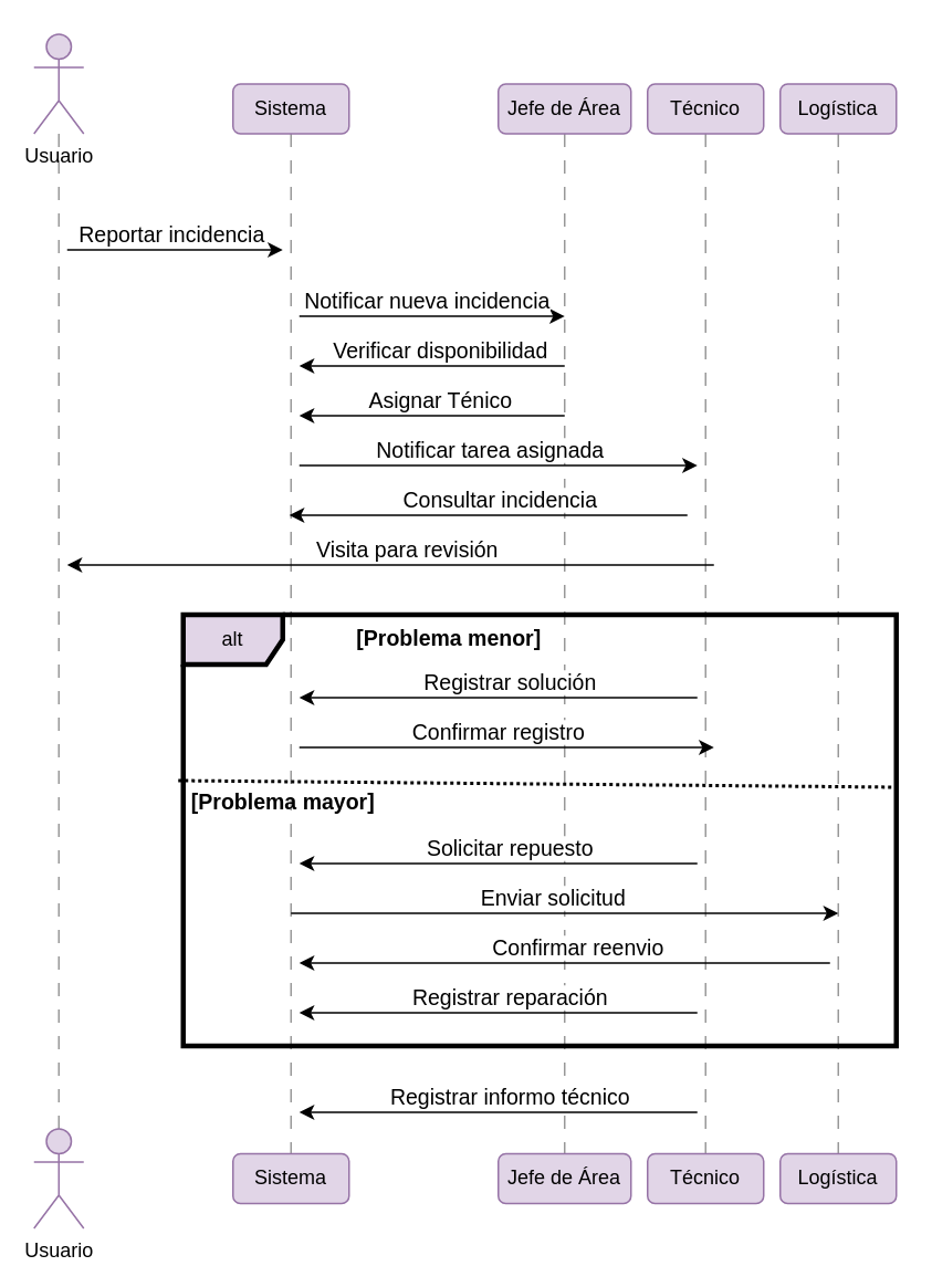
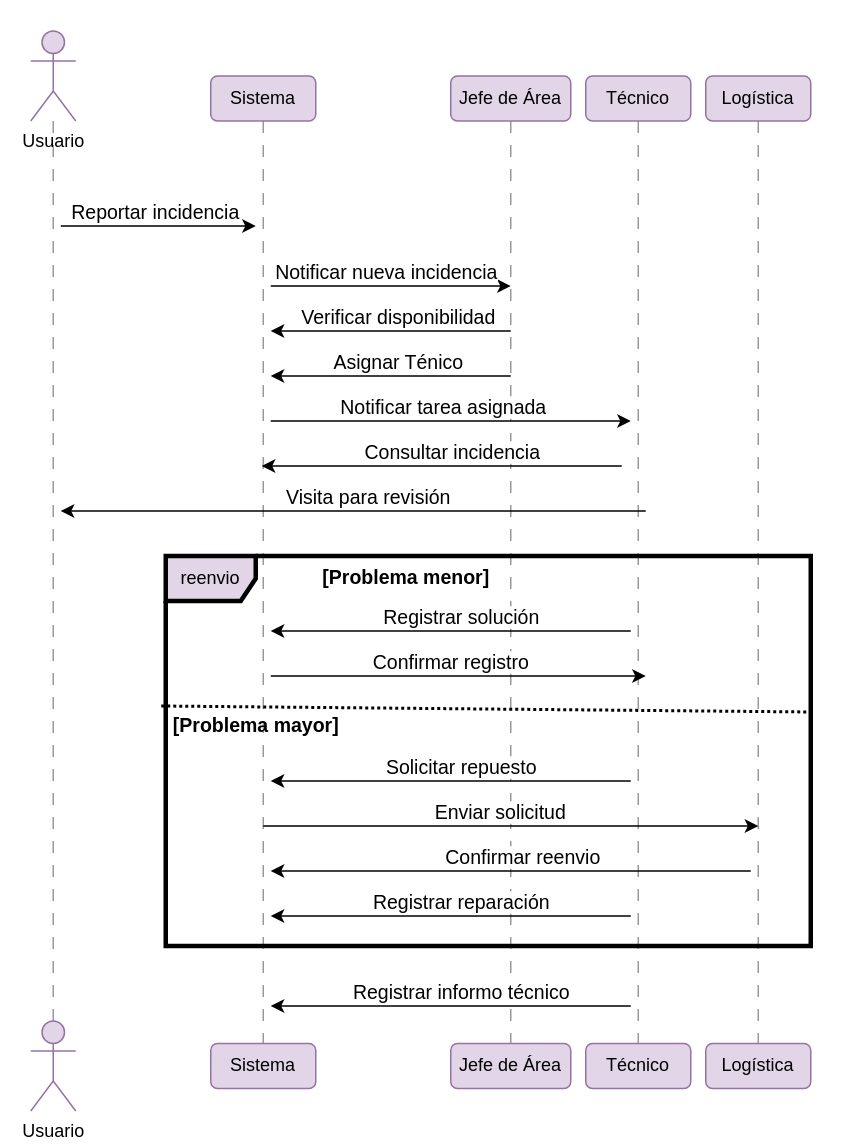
  <mxCell id="0" />
  <mxCell id="1" parent="0" />
  <mxCell id="2" style="edgeStyle=orthogonalEdgeStyle;rounded=0;orthogonalLoop=1;jettySize=auto;html=1;dashed=1;dashPattern=8 8;endArrow=none;startFill=0;strokeColor=#999999;flowAnimation=0;" edge="1" parent="1" source="3" target="4"><mxGeometry relative="1" as="geometry" /></mxCell>
  <mxCell id="3" value="Usuario" style="shape=umlActor;verticalLabelPosition=bottom;verticalAlign=top;html=1;outlineConnect=0;fillColor=#e1d5e7;strokeColor=#9673a6;" vertex="1" parent="1"><mxGeometry x="20" y="20" width="30" height="60" as="geometry" /></mxCell>
  <mxCell id="4" value="Usuario" style="shape=umlActor;verticalLabelPosition=bottom;verticalAlign=top;html=1;outlineConnect=0;fillColor=#e1d5e7;strokeColor=#9673a6;" vertex="1" parent="1"><mxGeometry x="20" y="680" width="30" height="60" as="geometry" /></mxCell>
  <mxCell id="5" style="edgeStyle=orthogonalEdgeStyle;rounded=0;orthogonalLoop=1;jettySize=auto;html=1;dashed=1;dashPattern=8 8;endArrow=none;startFill=0;strokeColor=#999999;" edge="1" parent="1" source="6" target="7"><mxGeometry relative="1" as="geometry" /></mxCell>
  <mxCell id="6" value="Sistema" style="rounded=1;whiteSpace=wrap;html=1;fillColor=#e1d5e7;strokeColor=#9673a6;" vertex="1" parent="1"><mxGeometry x="140" y="50" width="70" height="30" as="geometry" /></mxCell>
  <mxCell id="7" value="Sistema" style="rounded=1;whiteSpace=wrap;html=1;fillColor=#e1d5e7;strokeColor=#9673a6;" vertex="1" parent="1"><mxGeometry x="140" y="695" width="70" height="30" as="geometry" /></mxCell>
  <mxCell id="8" style="edgeStyle=orthogonalEdgeStyle;rounded=0;orthogonalLoop=1;jettySize=auto;html=1;dashed=1;dashPattern=8 8;endArrow=none;startFill=0;strokeColor=#999999;" edge="1" parent="1" source="9" target="10"><mxGeometry relative="1" as="geometry" /></mxCell>
  <mxCell id="9" value="Jefe de Área" style="rounded=1;whiteSpace=wrap;html=1;fillColor=#e1d5e7;strokeColor=#9673a6;" vertex="1" parent="1"><mxGeometry x="300" y="50" width="80" height="30" as="geometry" /></mxCell>
  <mxCell id="10" value="Jefe de Área" style="rounded=1;whiteSpace=wrap;html=1;fillColor=#e1d5e7;strokeColor=#9673a6;" vertex="1" parent="1"><mxGeometry x="300" y="695" width="80" height="30" as="geometry" /></mxCell>
  <mxCell id="11" style="edgeStyle=orthogonalEdgeStyle;rounded=0;orthogonalLoop=1;jettySize=auto;html=1;dashed=1;dashPattern=8 8;endArrow=none;startFill=0;strokeColor=#999999;" edge="1" parent="1" source="12" target="13"><mxGeometry relative="1" as="geometry" /></mxCell>
  <mxCell id="12" value="Técnico" style="rounded=1;whiteSpace=wrap;html=1;fillColor=#e1d5e7;strokeColor=#9673a6;" vertex="1" parent="1"><mxGeometry x="390" y="50" width="70" height="30" as="geometry" /></mxCell>
  <mxCell id="13" value="Técnico" style="rounded=1;whiteSpace=wrap;html=1;fillColor=#e1d5e7;strokeColor=#9673a6;" vertex="1" parent="1"><mxGeometry x="390" y="695" width="70" height="30" as="geometry" /></mxCell>
  <mxCell id="14" style="edgeStyle=orthogonalEdgeStyle;rounded=0;orthogonalLoop=1;jettySize=auto;html=1;dashed=1;dashPattern=8 8;endArrow=none;startFill=0;strokeColor=#999999;" edge="1" parent="1" source="15" target="16"><mxGeometry relative="1" as="geometry" /></mxCell>
  <mxCell id="15" value="Logística" style="rounded=1;whiteSpace=wrap;html=1;fillColor=#e1d5e7;strokeColor=#9673a6;" vertex="1" parent="1"><mxGeometry x="470" y="50" width="70" height="30" as="geometry" /></mxCell>
  <mxCell id="16" value="Logística" style="rounded=1;whiteSpace=wrap;html=1;fillColor=#e1d5e7;strokeColor=#9673a6;" vertex="1" parent="1"><mxGeometry x="470" y="695" width="70" height="30" as="geometry" /></mxCell>
  <mxCell id="17" value="" style="endArrow=classic;html=1;rounded=0;" edge="1" parent="1"><mxGeometry width="50" height="50" relative="1" as="geometry"><mxPoint x="40" y="150" as="sourcePoint" /><mxPoint x="170" y="150" as="targetPoint" /></mxGeometry></mxCell>
  <mxCell id="18" value="&lt;font style=&quot;font-size: 13px;&quot;&gt;Reportar incidencia&lt;/font&gt;" style="edgeLabel;html=1;align=center;verticalAlign=middle;resizable=0;points=[];" vertex="1" connectable="0" parent="17"><mxGeometry x="-0.046" relative="1" as="geometry"><mxPoint y="-10" as="offset" /></mxGeometry></mxCell>
  <mxCell id="19" value="" style="endArrow=classic;html=1;rounded=0;" edge="1" parent="1"><mxGeometry width="50" height="50" relative="1" as="geometry"><mxPoint x="180" y="190" as="sourcePoint" /><mxPoint x="340" y="190" as="targetPoint" /></mxGeometry></mxCell>
  <mxCell id="20" value="&lt;font style=&quot;font-size: 13px;&quot;&gt;Notificar nueva incidencia&lt;/font&gt;" style="edgeLabel;html=1;align=center;verticalAlign=middle;resizable=0;points=[];" vertex="1" connectable="0" parent="19"><mxGeometry x="-0.046" relative="1" as="geometry"><mxPoint y="-10" as="offset" /></mxGeometry></mxCell>
  <mxCell id="21" value="" style="endArrow=classic;html=1;rounded=0;" edge="1" parent="1"><mxGeometry width="50" height="50" relative="1" as="geometry"><mxPoint x="340" y="220" as="sourcePoint" /><mxPoint x="180" y="220" as="targetPoint" /></mxGeometry></mxCell>
  <mxCell id="22" value="&lt;font style=&quot;font-size: 13px;&quot;&gt;Verificar disponibilidad&lt;/font&gt;" style="edgeLabel;html=1;align=center;verticalAlign=middle;resizable=0;points=[];" vertex="1" connectable="0" parent="21"><mxGeometry x="-0.046" relative="1" as="geometry"><mxPoint y="-10" as="offset" /></mxGeometry></mxCell>
  <mxCell id="23" value="" style="endArrow=classic;html=1;rounded=0;" edge="1" parent="1"><mxGeometry width="50" height="50" relative="1" as="geometry"><mxPoint x="340" y="250" as="sourcePoint" /><mxPoint x="180" y="250" as="targetPoint" /></mxGeometry></mxCell>
  <mxCell id="24" value="&lt;font style=&quot;font-size: 13px;&quot;&gt;Asignar Ténico&lt;/font&gt;" style="edgeLabel;html=1;align=center;verticalAlign=middle;resizable=0;points=[];" vertex="1" connectable="0" parent="23"><mxGeometry x="-0.046" relative="1" as="geometry"><mxPoint y="-10" as="offset" /></mxGeometry></mxCell>
  <mxCell id="25" value="" style="endArrow=classic;html=1;rounded=0;" edge="1" parent="1"><mxGeometry width="50" height="50" relative="1" as="geometry"><mxPoint x="180" y="280" as="sourcePoint" /><mxPoint x="420" y="280" as="targetPoint" /></mxGeometry></mxCell>
  <mxCell id="26" value="&lt;font style=&quot;font-size: 13px;&quot;&gt;Notificar tarea asignada&lt;/font&gt;" style="edgeLabel;html=1;align=center;verticalAlign=middle;resizable=0;points=[];" vertex="1" connectable="0" parent="25"><mxGeometry x="-0.046" relative="1" as="geometry"><mxPoint y="-10" as="offset" /></mxGeometry></mxCell>
  <mxCell id="27" value="" style="endArrow=classic;html=1;rounded=0;" edge="1" parent="1"><mxGeometry width="50" height="50" relative="1" as="geometry"><mxPoint x="414" y="310" as="sourcePoint" /><mxPoint x="174" y="310" as="targetPoint" /></mxGeometry></mxCell>
  <mxCell id="28" value="&lt;font style=&quot;font-size: 13px;&quot;&gt;Consultar incidencia&lt;/font&gt;" style="edgeLabel;html=1;align=center;verticalAlign=middle;resizable=0;points=[];" vertex="1" connectable="0" parent="27"><mxGeometry x="-0.046" relative="1" as="geometry"><mxPoint y="-10" as="offset" /></mxGeometry></mxCell>
  <mxCell id="29" value="" style="endArrow=classic;html=1;rounded=0;" edge="1" parent="1"><mxGeometry width="50" height="50" relative="1" as="geometry"><mxPoint x="430" y="340" as="sourcePoint" /><mxPoint x="40" y="340" as="targetPoint" /></mxGeometry></mxCell>
  <mxCell id="30" value="&lt;font style=&quot;font-size: 13px;&quot;&gt;Visita para revisión&lt;/font&gt;" style="edgeLabel;html=1;align=center;verticalAlign=middle;resizable=0;points=[];" vertex="1" connectable="0" parent="29"><mxGeometry x="-0.046" relative="1" as="geometry"><mxPoint y="-10" as="offset" /></mxGeometry></mxCell>
- <mxCell id="31" value="alt" style="shape=umlFrame;whiteSpace=wrap;html=1;pointerEvents=0;fillColor=#e1d5e7;strokeColor=#000000;gradientColor=none;swimlaneFillColor=none;strokeWidth=3;" vertex="1" parent="1"><mxGeometry x="110" y="370" width="430" height="260" as="geometry" /></mxCell>
+ <mxCell id="31" value="reenvio" style="shape=umlFrame;whiteSpace=wrap;html=1;pointerEvents=0;fillColor=#e1d5e7;strokeColor=#000000;gradientColor=none;swimlaneFillColor=none;strokeWidth=3;" vertex="1" parent="1"><mxGeometry x="110" y="370" width="430" height="260" as="geometry" /></mxCell>
  <mxCell id="32" value="&lt;font style=&quot;font-size: 13px;&quot;&gt;[Problema menor]&lt;/font&gt;" style="text;strokeColor=none;fillColor=none;html=1;fontSize=24;fontStyle=1;verticalAlign=middle;align=center;" vertex="1" parent="1"><mxGeometry x="220" y="380" width="100" as="geometry" /></mxCell>
  <mxCell id="33" value="" style="endArrow=classic;html=1;rounded=0;" edge="1" parent="1"><mxGeometry width="50" height="50" relative="1" as="geometry"><mxPoint x="420" y="420" as="sourcePoint" /><mxPoint x="180" y="420" as="targetPoint" /></mxGeometry></mxCell>
  <mxCell id="34" value="&lt;font style=&quot;font-size: 13px;&quot;&gt;Registrar solución&lt;/font&gt;" style="edgeLabel;html=1;align=center;verticalAlign=middle;resizable=0;points=[];" vertex="1" connectable="0" parent="33"><mxGeometry x="-0.046" relative="1" as="geometry"><mxPoint y="-10" as="offset" /></mxGeometry></mxCell>
  <mxCell id="35" value="" style="endArrow=classic;html=1;rounded=0;" edge="1" parent="1"><mxGeometry width="50" height="50" relative="1" as="geometry"><mxPoint x="180" y="450" as="sourcePoint" /><mxPoint x="430" y="450" as="targetPoint" /></mxGeometry></mxCell>
  <mxCell id="36" value="&lt;font style=&quot;font-size: 13px;&quot;&gt;Confirmar registro&lt;/font&gt;" style="edgeLabel;html=1;align=center;verticalAlign=middle;resizable=0;points=[];" vertex="1" connectable="0" parent="35"><mxGeometry x="-0.046" relative="1" as="geometry"><mxPoint y="-10" as="offset" /></mxGeometry></mxCell>
  <mxCell id="37" value="&lt;font style=&quot;font-size: 13px;&quot;&gt;[Problema mayor]&lt;/font&gt;" style="text;strokeColor=none;fillColor=none;html=1;fontSize=24;fontStyle=1;verticalAlign=middle;align=center;" vertex="1" parent="1"><mxGeometry x="120" y="475" width="100" height="10" as="geometry" /></mxCell>
  <mxCell id="38" value="" style="endArrow=classic;html=1;rounded=0;" edge="1" parent="1"><mxGeometry width="50" height="50" relative="1" as="geometry"><mxPoint x="420" y="520" as="sourcePoint" /><mxPoint x="180" y="520" as="targetPoint" /></mxGeometry></mxCell>
  <mxCell id="39" value="&lt;font style=&quot;font-size: 13px;&quot;&gt;Solicitar repuesto&lt;/font&gt;" style="edgeLabel;html=1;align=center;verticalAlign=middle;resizable=0;points=[];" vertex="1" connectable="0" parent="38"><mxGeometry x="-0.046" relative="1" as="geometry"><mxPoint y="-10" as="offset" /></mxGeometry></mxCell>
  <mxCell id="40" value="" style="endArrow=classic;html=1;rounded=0;" edge="1" parent="1"><mxGeometry width="50" height="50" relative="1" as="geometry"><mxPoint x="175" y="550" as="sourcePoint" /><mxPoint x="505" y="550" as="targetPoint" /></mxGeometry></mxCell>
  <mxCell id="41" value="&lt;font style=&quot;font-size: 13px;&quot;&gt;Enviar solicitud&lt;/font&gt;" style="edgeLabel;html=1;align=center;verticalAlign=middle;resizable=0;points=[];" vertex="1" connectable="0" parent="40"><mxGeometry x="-0.046" relative="1" as="geometry"><mxPoint y="-10" as="offset" /></mxGeometry></mxCell>
  <mxCell id="42" value="" style="endArrow=classic;html=1;rounded=0;" edge="1" parent="1"><mxGeometry width="50" height="50" relative="1" as="geometry"><mxPoint x="500" y="580" as="sourcePoint" /><mxPoint x="180" y="580" as="targetPoint" /></mxGeometry></mxCell>
  <mxCell id="43" value="&lt;font style=&quot;font-size: 13px;&quot;&gt;Confirmar reenvio&lt;/font&gt;" style="edgeLabel;html=1;align=center;verticalAlign=middle;resizable=0;points=[];" vertex="1" connectable="0" parent="42"><mxGeometry x="-0.046" relative="1" as="geometry"><mxPoint y="-10" as="offset" /></mxGeometry></mxCell>
  <mxCell id="44" value="" style="endArrow=classic;html=1;rounded=0;" edge="1" parent="1"><mxGeometry width="50" height="50" relative="1" as="geometry"><mxPoint x="420" y="610" as="sourcePoint" /><mxPoint x="180" y="610" as="targetPoint" /></mxGeometry></mxCell>
  <mxCell id="45" value="&lt;font style=&quot;font-size: 13px;&quot;&gt;Registrar reparación&lt;/font&gt;" style="edgeLabel;html=1;align=center;verticalAlign=middle;resizable=0;points=[];" vertex="1" connectable="0" parent="44"><mxGeometry x="-0.046" relative="1" as="geometry"><mxPoint y="-10" as="offset" /></mxGeometry></mxCell>
  <mxCell id="46" value="" style="endArrow=none;dashed=1;html=1;dashPattern=1 1;strokeWidth=2;rounded=0;entryX=1.002;entryY=0.4;entryDx=0;entryDy=0;entryPerimeter=0;" edge="1" parent="1" target="31"><mxGeometry width="50" height="50" relative="1" as="geometry"><mxPoint x="107" y="470" as="sourcePoint" /><mxPoint x="300" y="390" as="targetPoint" /></mxGeometry></mxCell>
  <mxCell id="47" value="" style="endArrow=classic;html=1;rounded=0;" edge="1" parent="1"><mxGeometry width="50" height="50" relative="1" as="geometry"><mxPoint x="420" y="670" as="sourcePoint" /><mxPoint x="180" y="670" as="targetPoint" /></mxGeometry></mxCell>
  <mxCell id="48" value="&lt;font style=&quot;font-size: 13px;&quot;&gt;Registrar informo técnico&lt;/font&gt;" style="edgeLabel;html=1;align=center;verticalAlign=middle;resizable=0;points=[];" vertex="1" connectable="0" parent="47"><mxGeometry x="-0.046" relative="1" as="geometry"><mxPoint y="-10" as="offset" /></mxGeometry></mxCell>
